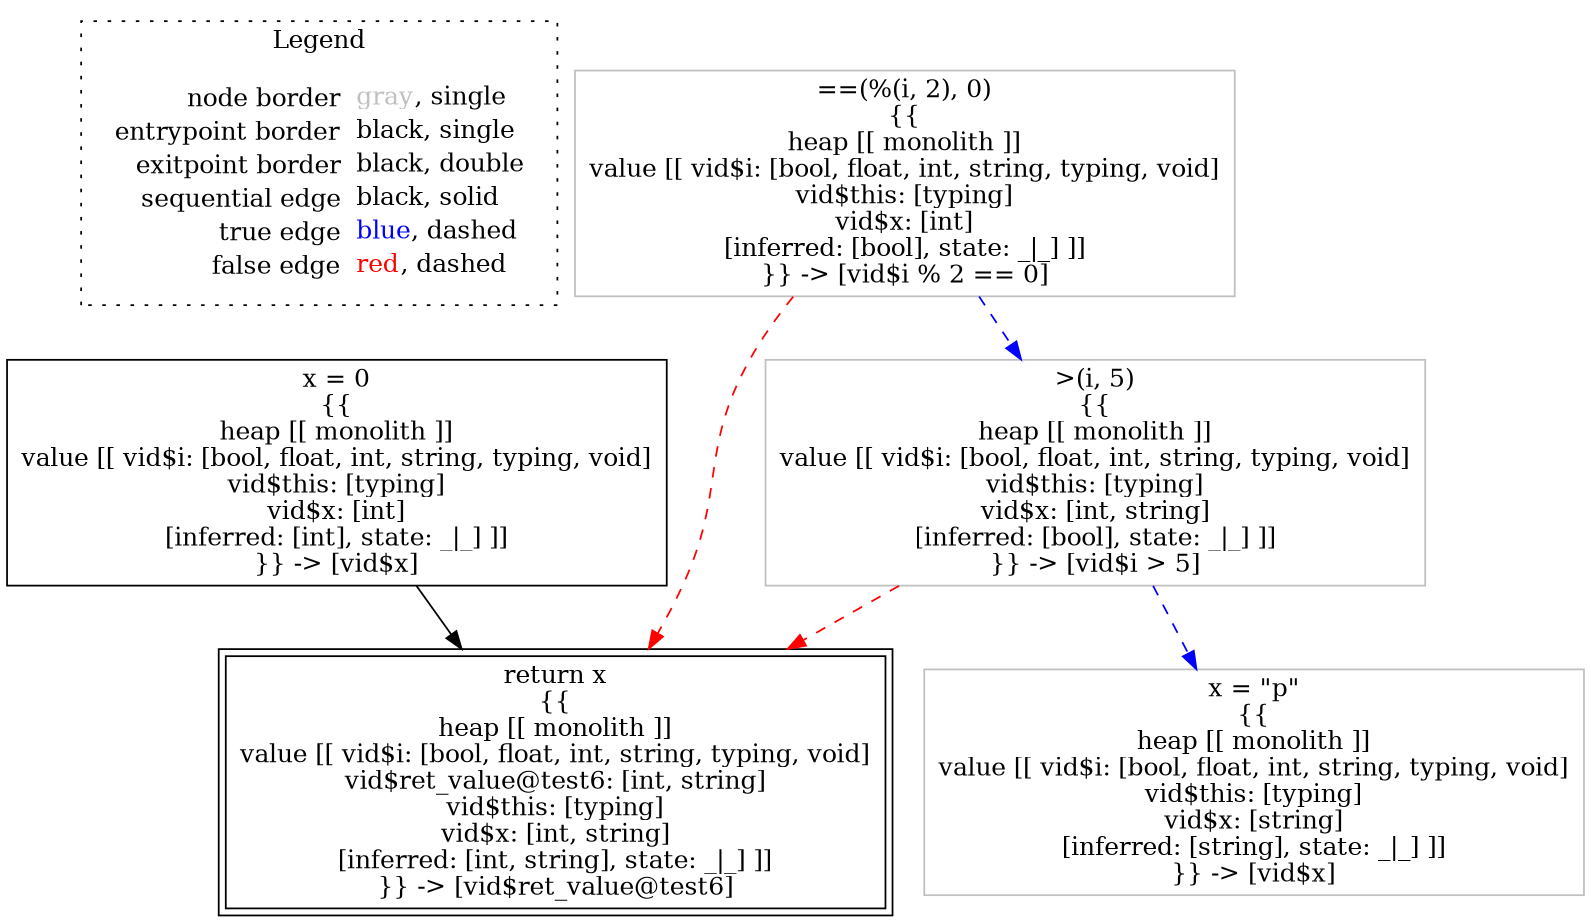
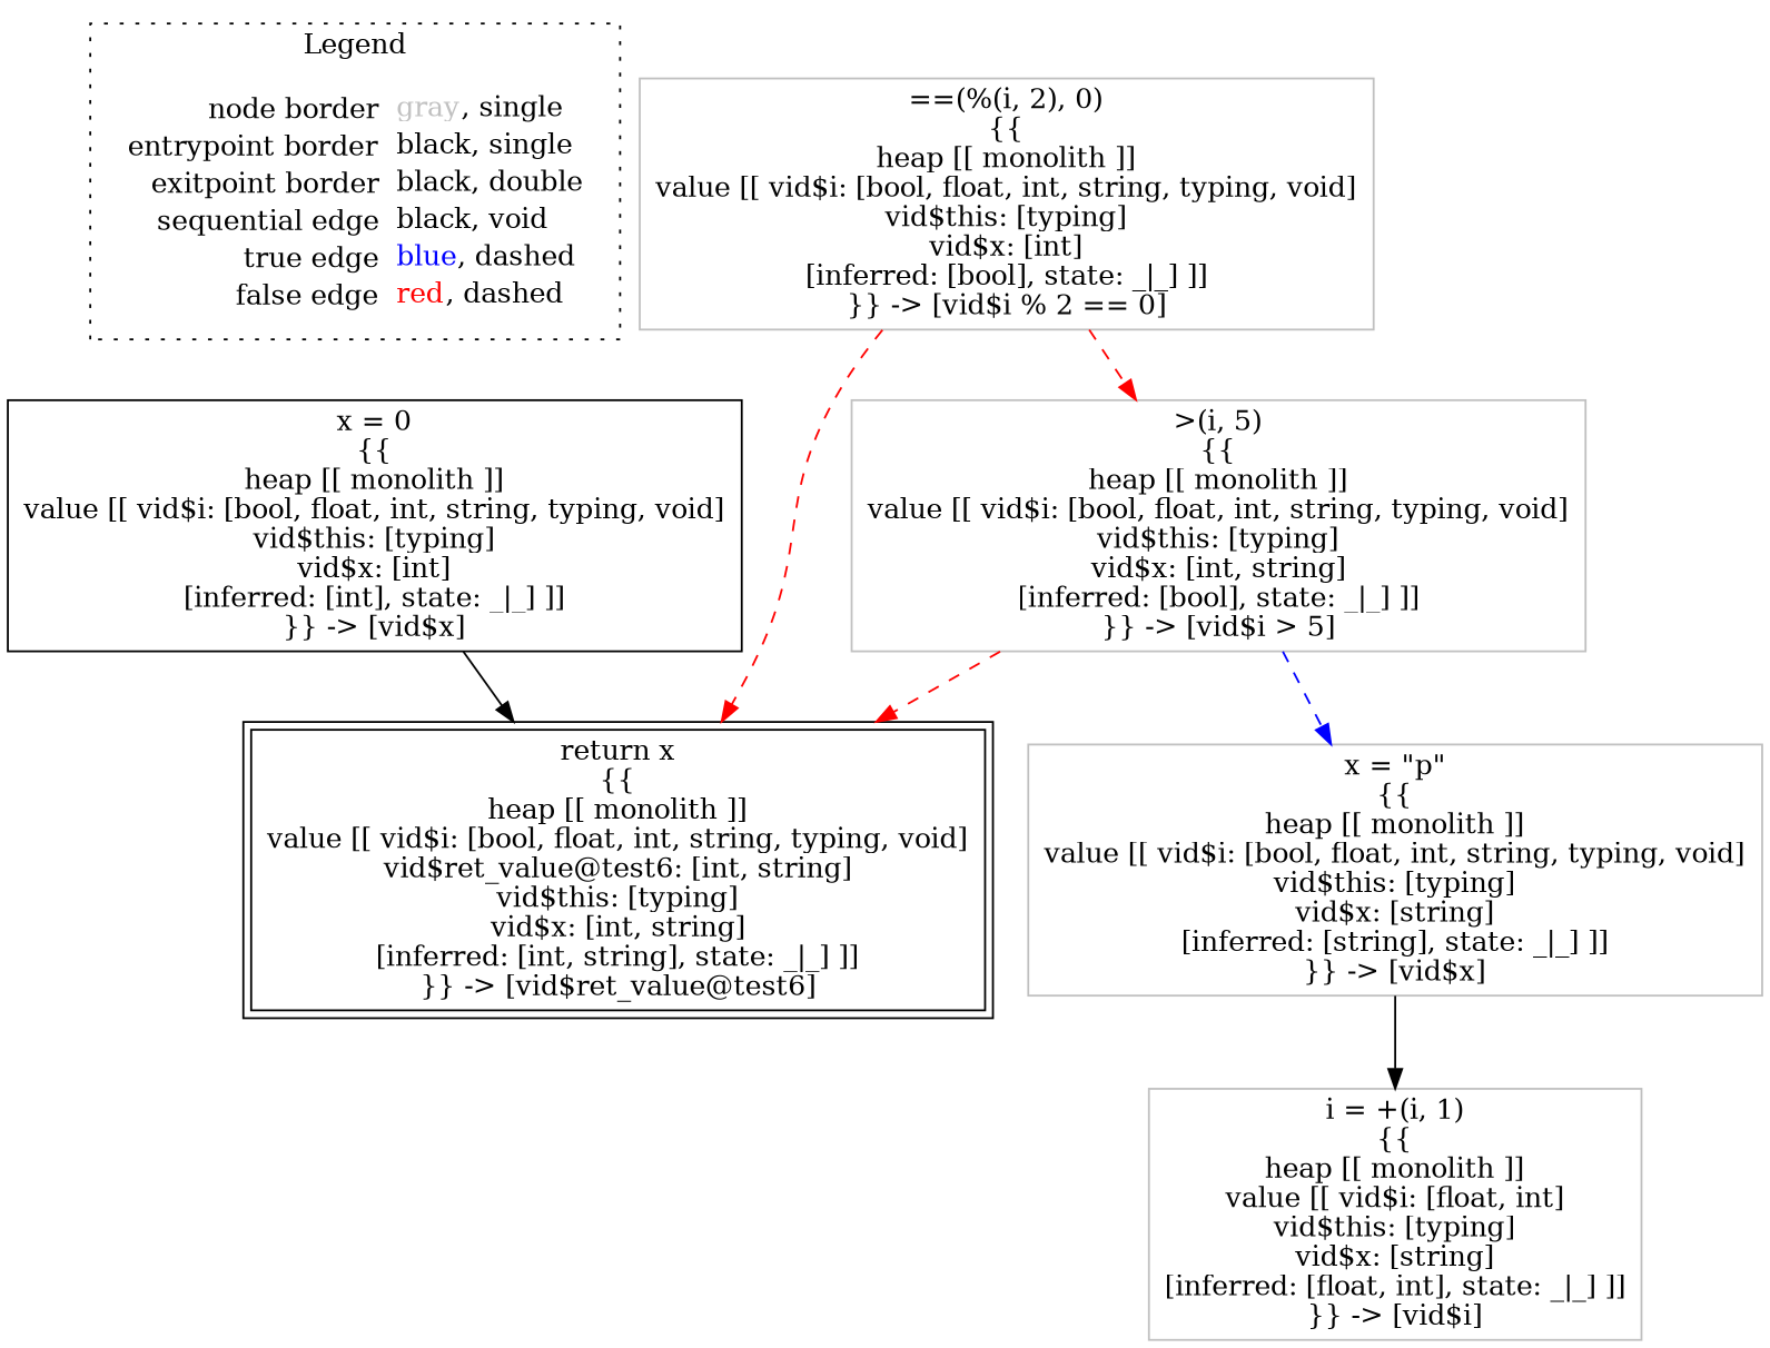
  digraph {
    node [shape=rect color=gray]
    edge [color=black style=dashed]
-   n1 [label=<<table border="0" cellpadding="2" cellspacing="0" cellborder="0"><tr><td align="right">node border&nbsp;</td><td align="left"><font color="gray">gray</font>, single</td></tr><tr><td align="right">entrypoint border&nbsp;</td><td align="left"><font color="black">black</font>, single</td></tr><tr><td align="right">exitpoint border&nbsp;</td><td align="left"><font color="black">black</font>, double</td></tr><tr><td align="right">sequential edge&nbsp;</td><td align="left"><font color="black">black</font>, solid</td></tr><tr><td align="right">true edge&nbsp;</td><td align="left"><font color="blue">blue</font>, dashed</td></tr><tr><td align="right">false edge&nbsp;</td><td align="left"><font color="red">red</font>, dashed</td></tr></table>> shape=plaintext color=""]
+   n1 [label=<<table border="0" cellpadding="2" cellspacing="0" cellborder="0"><tr><td align="right">node border&nbsp;</td><td align="left"><font color="gray">gray</font>, single</td></tr><tr><td align="right">entrypoint border&nbsp;</td><td align="left"><font color="black">black</font>, single</td></tr><tr><td align="right">exitpoint border&nbsp;</td><td align="left"><font color="black">black</font>, double</td></tr><tr><td align="right">sequential edge&nbsp;</td><td align="left"><font color="black">black</font>, void</td></tr><tr><td align="right">true edge&nbsp;</td><td align="left"><font color="blue">blue</font>, dashed</td></tr><tr><td align="right">false edge&nbsp;</td><td align="left"><font color="red">red</font>, dashed</td></tr></table>> shape=plaintext color=""]
    n2 [color=black label=<x = 0<BR/>{{<BR/>heap [[ monolith ]]<BR/>value [[ vid$i: [bool, float, int, string, typing, void]<BR/>vid$this: [typing]<BR/>vid$x: [int]<BR/>[inferred: [int], state: _|_] ]]<BR/>}} -&gt; [vid$x]>]
    n3 [color=black label=<return x<BR/>{{<BR/>heap [[ monolith ]]<BR/>value [[ vid$i: [bool, float, int, string, typing, void]<BR/>vid$ret_value@test6: [int, string]<BR/>vid$this: [typing]<BR/>vid$x: [int, string]<BR/>[inferred: [int, string], state: _|_] ]]<BR/>}} -&gt; [vid$ret_value@test6]> peripheries=2]
    n4 [label=<==(%(i, 2), 0)<BR/>{{<BR/>heap [[ monolith ]]<BR/>value [[ vid$i: [bool, float, int, string, typing, void]<BR/>vid$this: [typing]<BR/>vid$x: [int]<BR/>[inferred: [bool], state: _|_] ]]<BR/>}} -&gt; [vid$i % 2 == 0]>]
    n5 [label=<&gt;(i, 5)<BR/>{{<BR/>heap [[ monolith ]]<BR/>value [[ vid$i: [bool, float, int, string, typing, void]<BR/>vid$this: [typing]<BR/>vid$x: [int, string]<BR/>[inferred: [bool], state: _|_] ]]<BR/>}} -&gt; [vid$i &gt; 5]>]
    n6 [label=<x = &quot;p&quot;<BR/>{{<BR/>heap [[ monolith ]]<BR/>value [[ vid$i: [bool, float, int, string, typing, void]<BR/>vid$this: [typing]<BR/>vid$x: [string]<BR/>[inferred: [string], state: _|_] ]]<BR/>}} -&gt; [vid$x]>]
+   n7 [label=<i = +(i, 1)<BR/>{{<BR/>heap [[ monolith ]]<BR/>value [[ vid$i: [float, int]<BR/>vid$this: [typing]<BR/>vid$x: [string]<BR/>[inferred: [float, int], state: _|_] ]]<BR/>}} -&gt; [vid$i]>]
    subgraph cluster_1 {
      label=Legend
      style=dotted
      n1
    }
    n2 -> n3 [style=""]
    n4 -> n3 [color=red]
-   n4 -> n5 [color=blue]
+   n4 -> n5 [color=red]
    n5 -> n3 [color=red]
    n5 -> n6 [color=blue]
+   n6 -> n7 [style=""]
  }
